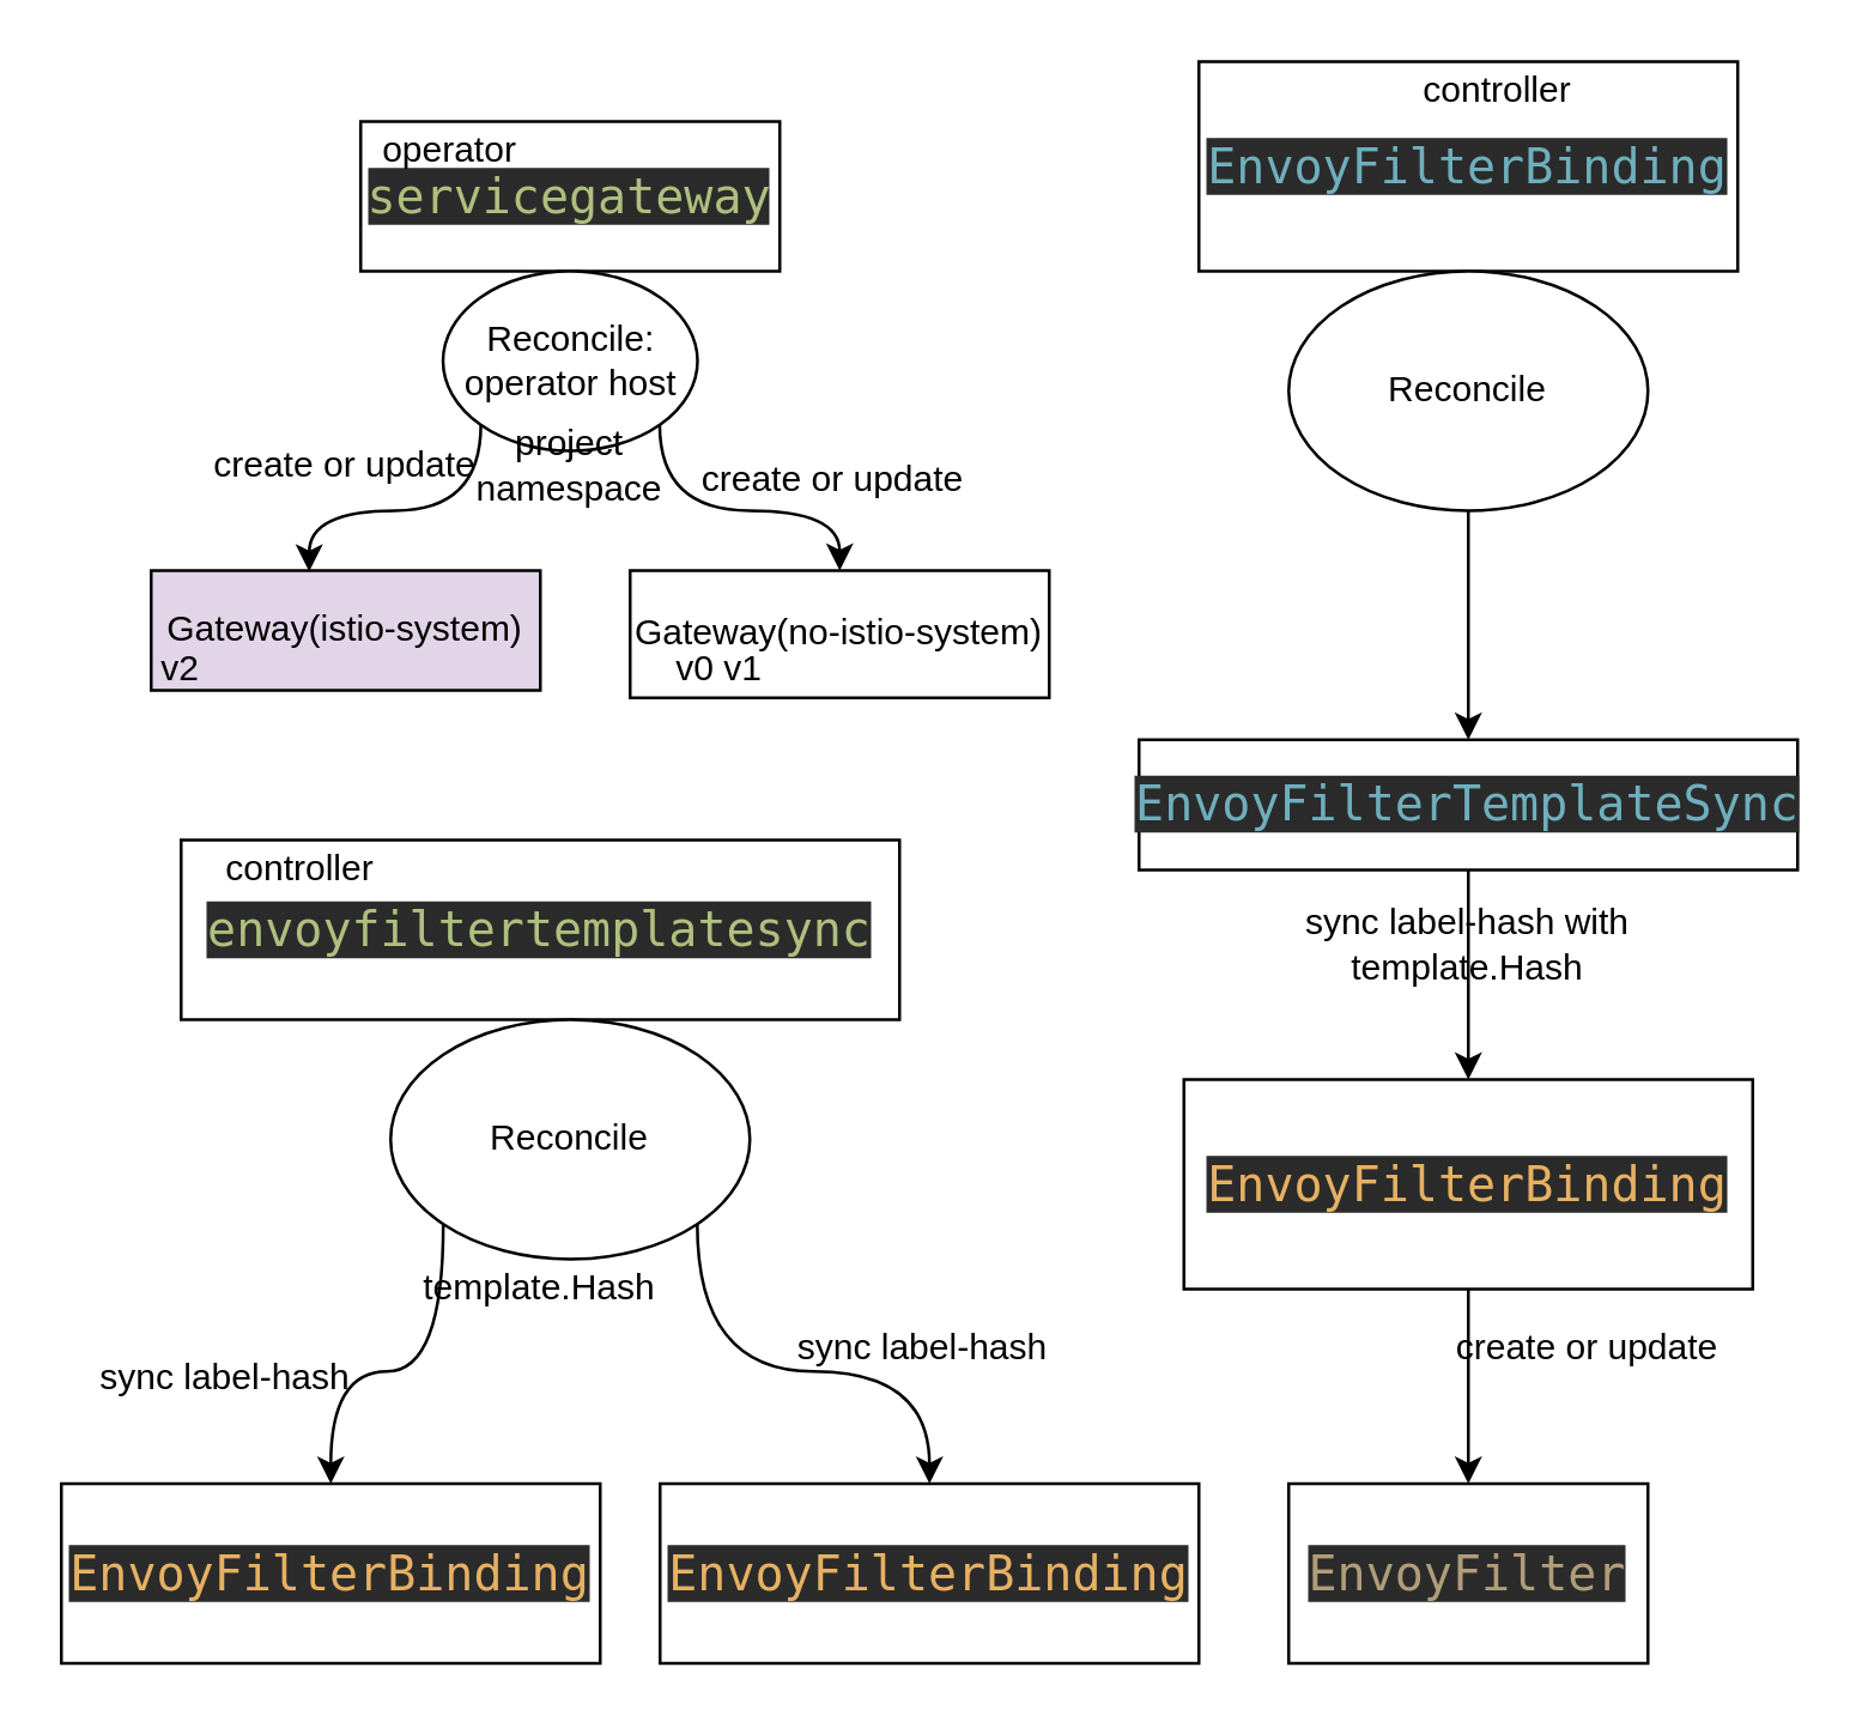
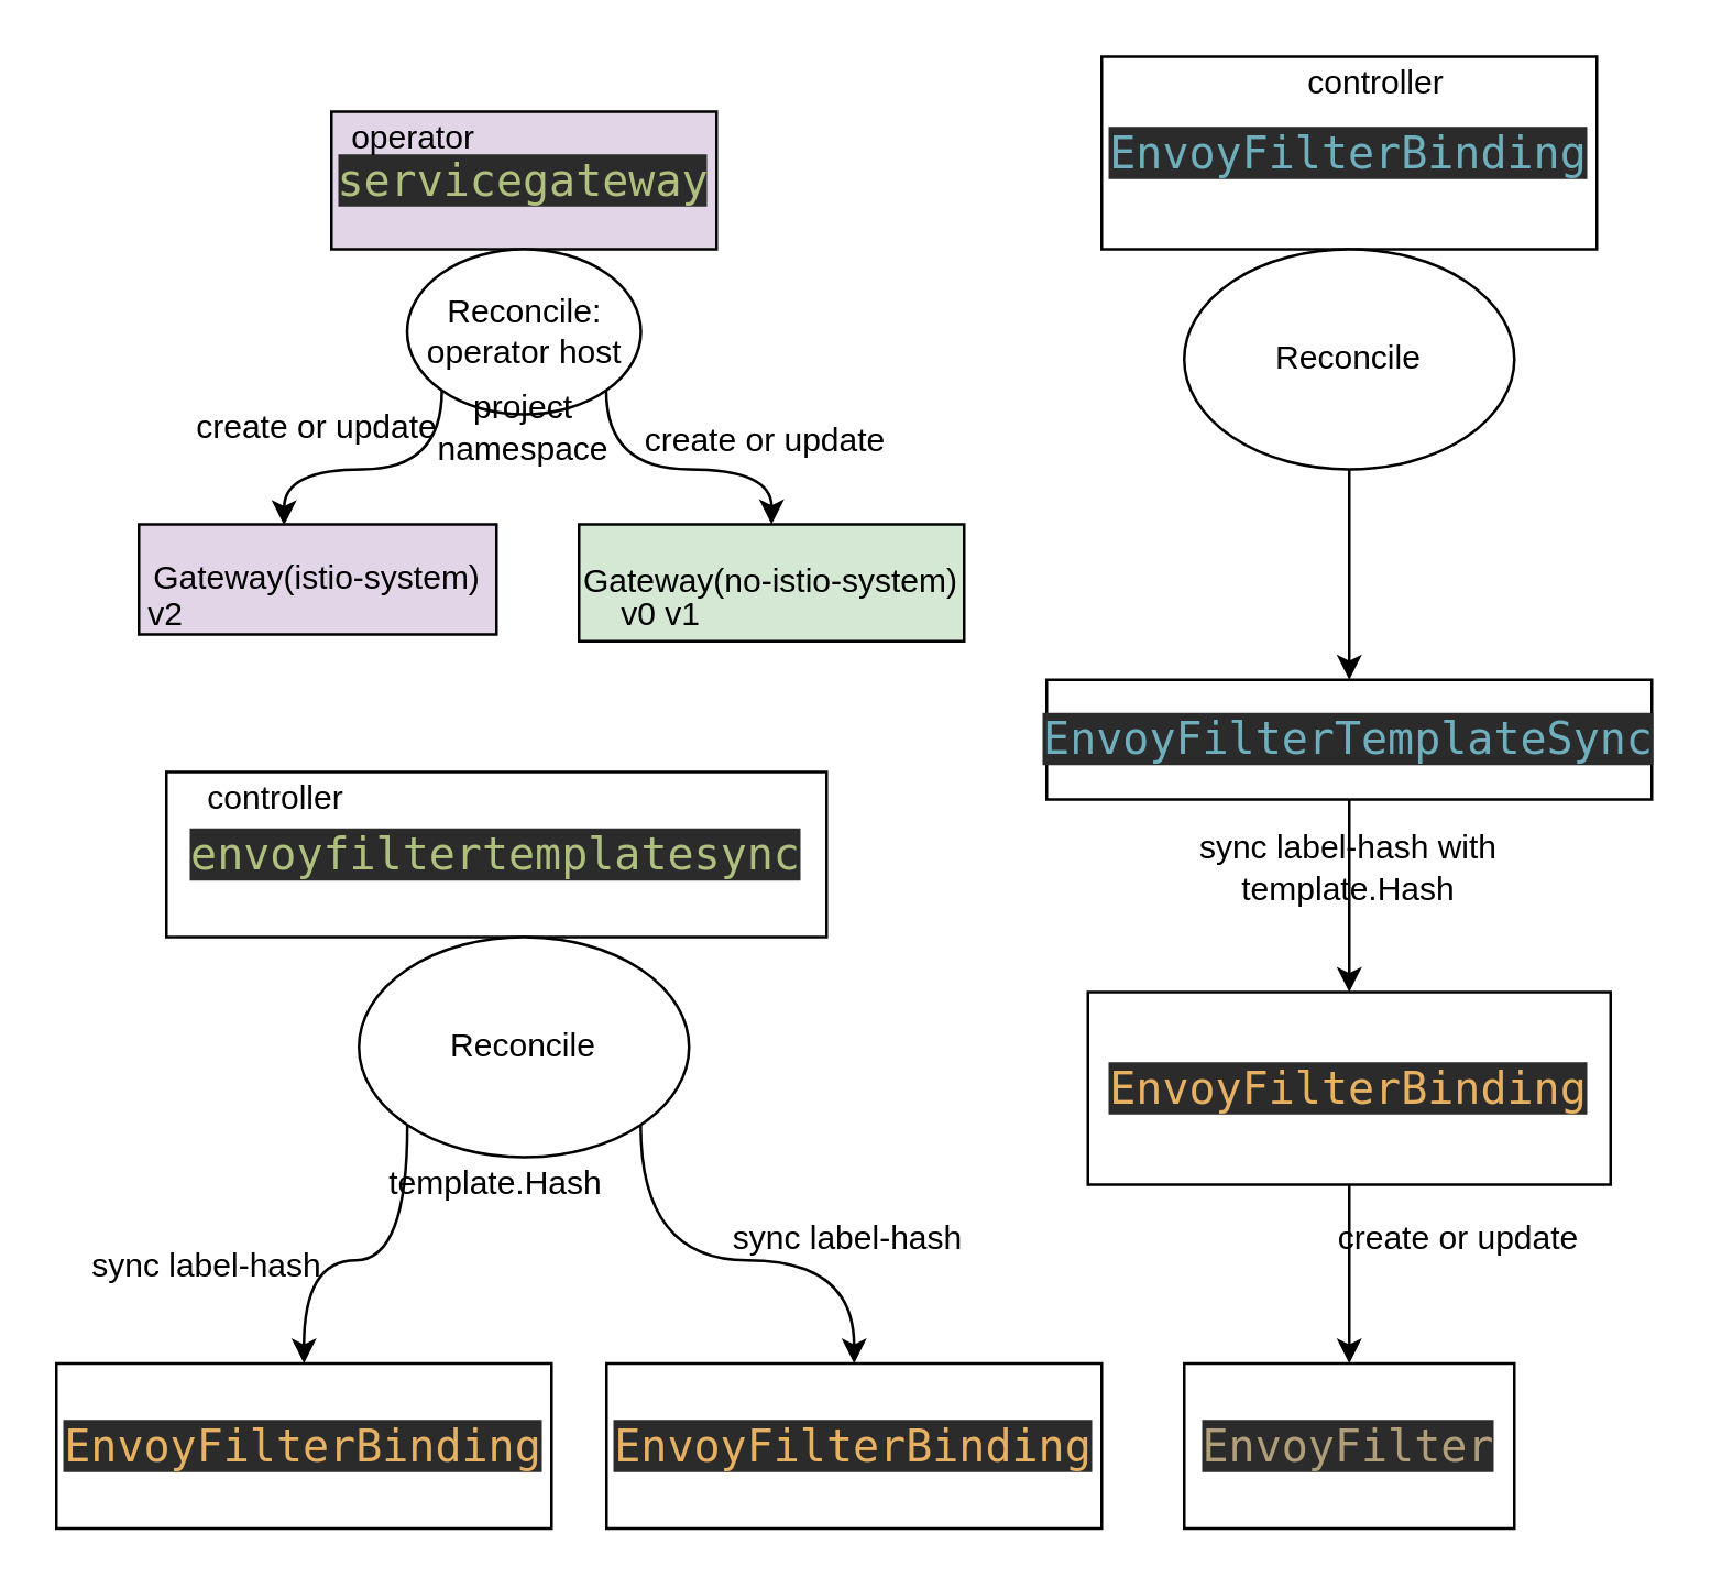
  <mxCell id="0" />
  <mxCell id="1" parent="0" />
- <mxCell id="2" value="&lt;pre style=&quot;background-color: #2b2b2b ; color: #a9b7c6 ; font-family: &amp;#34;menlo-regular&amp;#34; , monospace ; font-size: 12.0pt&quot;&gt;&lt;span style=&quot;color: #afbf7e&quot;&gt;servicegateway&lt;/span&gt;&lt;/pre&gt;" style="rounded=0;whiteSpace=wrap;html=1;" vertex="1" parent="1"><mxGeometry x="120" y="40" width="140" height="50" as="geometry" /></mxCell>
+ <mxCell id="2" value="&lt;pre style=&quot;background-color: #2b2b2b ; color: #a9b7c6 ; font-family: &amp;#34;menlo-regular&amp;#34; , monospace ; font-size: 12.0pt&quot;&gt;&lt;span style=&quot;color: #afbf7e&quot;&gt;servicegateway&lt;/span&gt;&lt;/pre&gt;" style="rounded=0;whiteSpace=wrap;html=1;fillColor=#e1d5e7;" vertex="1" parent="1"><mxGeometry x="120" y="40" width="140" height="50" as="geometry" /></mxCell>
  <mxCell id="3" value="operator" style="text;html=1;strokeColor=none;fillColor=none;align=center;verticalAlign=middle;whiteSpace=wrap;rounded=0;" vertex="1" parent="1"><mxGeometry x="130" y="40" width="40" height="20" as="geometry" /></mxCell>
  <mxCell id="4" value="Gateway(istio-system)" style="rounded=0;whiteSpace=wrap;html=1;fillColor=#e1d5e7;" vertex="1" parent="1"><mxGeometry x="50" y="190" width="130" height="40" as="geometry" /></mxCell>
- <mxCell id="5" value="Gateway(no-istio-system)" style="rounded=0;whiteSpace=wrap;html=1;" vertex="1" parent="1"><mxGeometry x="210" y="190" width="140" height="42.5" as="geometry" /></mxCell>
+ <mxCell id="5" value="Gateway(no-istio-system)" style="rounded=0;whiteSpace=wrap;html=1;fillColor=#d5e8d4;" vertex="1" parent="1"><mxGeometry x="210" y="190" width="140" height="42.5" as="geometry" /></mxCell>
  <mxCell id="6" style="edgeStyle=orthogonalEdgeStyle;rounded=0;orthogonalLoop=1;jettySize=auto;html=1;exitX=0;exitY=1;exitDx=0;exitDy=0;entryX=0.406;entryY=0.008;entryDx=0;entryDy=0;entryPerimeter=0;curved=1;" edge="1" parent="1" source="8" target="4"><mxGeometry relative="1" as="geometry" /></mxCell>
  <mxCell id="7" style="edgeStyle=orthogonalEdgeStyle;curved=1;rounded=0;orthogonalLoop=1;jettySize=auto;html=1;exitX=1;exitY=1;exitDx=0;exitDy=0;" edge="1" parent="1" source="8" target="5"><mxGeometry relative="1" as="geometry" /></mxCell>
  <mxCell id="8" value="Reconcile: operator host" style="ellipse;whiteSpace=wrap;html=1;" vertex="1" parent="1"><mxGeometry x="147.5" y="90" width="85" height="60" as="geometry" /></mxCell>
  <mxCell id="9" value="v2" style="text;html=1;strokeColor=none;fillColor=none;align=center;verticalAlign=middle;whiteSpace=wrap;rounded=0;" vertex="1" parent="1"><mxGeometry x="40" y="212.5" width="40" height="20" as="geometry" /></mxCell>
  <mxCell id="10" value="v0 v1" style="text;html=1;strokeColor=none;fillColor=none;align=center;verticalAlign=middle;whiteSpace=wrap;rounded=0;" vertex="1" parent="1"><mxGeometry x="220" y="212.5" width="40" height="20" as="geometry" /></mxCell>
  <mxCell id="11" value="project namespace" style="text;html=1;strokeColor=none;fillColor=none;align=center;verticalAlign=middle;whiteSpace=wrap;rounded=0;" vertex="1" parent="1"><mxGeometry x="170" y="145" width="40" height="20" as="geometry" /></mxCell>
  <mxCell id="12" value="create or update" style="text;html=1;strokeColor=none;fillColor=none;align=center;verticalAlign=middle;whiteSpace=wrap;rounded=0;" vertex="1" parent="1"><mxGeometry x="70" y="140" width="90" height="30" as="geometry" /></mxCell>
  <mxCell id="13" value="create or update" style="text;html=1;strokeColor=none;fillColor=none;align=center;verticalAlign=middle;whiteSpace=wrap;rounded=0;" vertex="1" parent="1"><mxGeometry x="232.5" y="145" width="90" height="30" as="geometry" /></mxCell>
  <mxCell id="14" value="&lt;pre style=&quot;background-color: #2b2b2b ; color: #a9b7c6 ; font-family: &amp;#34;menlo-regular&amp;#34; , monospace ; font-size: 12.0pt&quot;&gt;&lt;span style=&quot;color: #afbf7e&quot;&gt;envoyfiltertemplatesync&lt;/span&gt;&lt;/pre&gt;" style="rounded=0;whiteSpace=wrap;html=1;" vertex="1" parent="1"><mxGeometry x="60" y="280" width="240" height="60" as="geometry" /></mxCell>
  <mxCell id="15" value="controller" style="text;html=1;strokeColor=none;fillColor=none;align=center;verticalAlign=middle;whiteSpace=wrap;rounded=0;" vertex="1" parent="1"><mxGeometry x="80" y="280" width="40" height="20" as="geometry" /></mxCell>
  <mxCell id="16" value="&lt;pre style=&quot;background-color: #2b2b2b ; color: #a9b7c6 ; font-family: &amp;#34;menlo-regular&amp;#34; , monospace ; font-size: 12.0pt&quot;&gt;&lt;span style=&quot;color: #e6b163&quot;&gt;EnvoyFilterBinding&lt;/span&gt;&lt;/pre&gt;" style="rounded=0;whiteSpace=wrap;html=1;" vertex="1" parent="1"><mxGeometry x="20" y="495" width="180" height="60" as="geometry" /></mxCell>
  <mxCell id="17" value="&lt;pre style=&quot;background-color: #2b2b2b ; color: #a9b7c6 ; font-family: &amp;#34;menlo-regular&amp;#34; , monospace ; font-size: 12.0pt&quot;&gt;&lt;span style=&quot;color: #e6b163&quot;&gt;EnvoyFilterBinding&lt;/span&gt;&lt;/pre&gt;" style="rounded=0;whiteSpace=wrap;html=1;" vertex="1" parent="1"><mxGeometry x="220" y="495" width="180" height="60" as="geometry" /></mxCell>
  <mxCell id="18" value="sync label-hash" style="text;html=1;strokeColor=none;fillColor=none;align=center;verticalAlign=middle;whiteSpace=wrap;rounded=0;" vertex="1" parent="1"><mxGeometry x="30" y="450" width="90" height="20" as="geometry" /></mxCell>
  <mxCell id="19" value="sync label-hash" style="text;html=1;strokeColor=none;fillColor=none;align=center;verticalAlign=middle;whiteSpace=wrap;rounded=0;" vertex="1" parent="1"><mxGeometry x="262.5" y="440" width="90" height="20" as="geometry" /></mxCell>
  <mxCell id="20" value="template.Hash" style="text;html=1;strokeColor=none;fillColor=none;align=center;verticalAlign=middle;whiteSpace=wrap;rounded=0;" vertex="1" parent="1"><mxGeometry x="160" y="420" width="40" height="20" as="geometry" /></mxCell>
  <mxCell id="21" style="edgeStyle=orthogonalEdgeStyle;curved=1;rounded=0;orthogonalLoop=1;jettySize=auto;html=1;exitX=0;exitY=1;exitDx=0;exitDy=0;" edge="1" parent="1" source="23" target="16"><mxGeometry relative="1" as="geometry" /></mxCell>
  <mxCell id="22" style="edgeStyle=orthogonalEdgeStyle;curved=1;rounded=0;orthogonalLoop=1;jettySize=auto;html=1;exitX=1;exitY=1;exitDx=0;exitDy=0;entryX=0.5;entryY=0;entryDx=0;entryDy=0;" edge="1" parent="1" source="23" target="17"><mxGeometry relative="1" as="geometry" /></mxCell>
  <mxCell id="23" value="Reconcile" style="ellipse;whiteSpace=wrap;html=1;" vertex="1" parent="1"><mxGeometry x="130" y="340" width="120" height="80" as="geometry" /></mxCell>
  <mxCell id="24" value="&lt;pre style=&quot;background-color: #2b2b2b ; color: #a9b7c6 ; font-family: &amp;#34;menlo-regular&amp;#34; , monospace ; font-size: 12.0pt&quot;&gt;&lt;span style=&quot;color: #6fafbd&quot;&gt;EnvoyFilterBinding&lt;/span&gt;&lt;/pre&gt;" style="rounded=0;whiteSpace=wrap;html=1;" vertex="1" parent="1"><mxGeometry x="400" y="20" width="180" height="70" as="geometry" /></mxCell>
  <mxCell id="25" style="edgeStyle=orthogonalEdgeStyle;curved=1;rounded=0;orthogonalLoop=1;jettySize=auto;html=1;exitX=0.5;exitY=1;exitDx=0;exitDy=0;" edge="1" parent="1" source="26" target="29"><mxGeometry relative="1" as="geometry" /></mxCell>
  <mxCell id="26" value="Reconcile" style="ellipse;whiteSpace=wrap;html=1;" vertex="1" parent="1"><mxGeometry x="430" y="90" width="120" height="80" as="geometry" /></mxCell>
  <mxCell id="27" value="controller" style="text;html=1;strokeColor=none;fillColor=none;align=center;verticalAlign=middle;whiteSpace=wrap;rounded=0;" vertex="1" parent="1"><mxGeometry x="480" y="20" width="40" height="20" as="geometry" /></mxCell>
  <mxCell id="28" style="edgeStyle=orthogonalEdgeStyle;curved=1;rounded=0;orthogonalLoop=1;jettySize=auto;html=1;exitX=0.5;exitY=1;exitDx=0;exitDy=0;" edge="1" parent="1" source="29" target="31"><mxGeometry relative="1" as="geometry" /></mxCell>
  <mxCell id="29" value="&lt;pre style=&quot;background-color: #2b2b2b ; color: #a9b7c6 ; font-family: &amp;#34;menlo-regular&amp;#34; , monospace ; font-size: 12.0pt&quot;&gt;&lt;span style=&quot;color: #6fafbd&quot;&gt;EnvoyFilterTemplateSync&lt;/span&gt;&lt;/pre&gt;" style="rounded=0;whiteSpace=wrap;html=1;" vertex="1" parent="1"><mxGeometry x="380" y="246.5" width="220" height="43.5" as="geometry" /></mxCell>
  <mxCell id="30" style="edgeStyle=orthogonalEdgeStyle;curved=1;rounded=0;orthogonalLoop=1;jettySize=auto;html=1;exitX=0.5;exitY=1;exitDx=0;exitDy=0;" edge="1" parent="1" source="31" target="33"><mxGeometry relative="1" as="geometry" /></mxCell>
  <mxCell id="31" value="&lt;pre style=&quot;background-color: rgb(43 , 43 , 43) ; color: rgb(169 , 183 , 198) ; font-family: , monospace ; font-size: 12pt&quot;&gt;&lt;span style=&quot;color: rgb(230 , 177 , 99)&quot;&gt;EnvoyFilterBinding&lt;/span&gt;&lt;/pre&gt;" style="rounded=0;whiteSpace=wrap;html=1;" vertex="1" parent="1"><mxGeometry x="395" y="360" width="190" height="70" as="geometry" /></mxCell>
  <mxCell id="32" value="sync label-hash with template.Hash" style="text;html=1;strokeColor=none;fillColor=none;align=center;verticalAlign=middle;whiteSpace=wrap;rounded=0;" vertex="1" parent="1"><mxGeometry x="405" y="310" width="170" height="10" as="geometry" /></mxCell>
  <mxCell id="33" value="&lt;pre style=&quot;background-color: #2b2b2b ; color: #a9b7c6 ; font-family: &amp;#34;menlo-regular&amp;#34; , monospace ; font-size: 12.0pt&quot;&gt;&lt;span style=&quot;color: #b09d79&quot;&gt;EnvoyFilter&lt;/span&gt;&lt;/pre&gt;" style="rounded=0;whiteSpace=wrap;html=1;" vertex="1" parent="1"><mxGeometry x="430" y="495" width="120" height="60" as="geometry" /></mxCell>
  <mxCell id="34" value="create or update" style="text;html=1;strokeColor=none;fillColor=none;align=center;verticalAlign=middle;whiteSpace=wrap;rounded=0;" vertex="1" parent="1"><mxGeometry x="480" y="440" width="100" height="20" as="geometry" /></mxCell>
